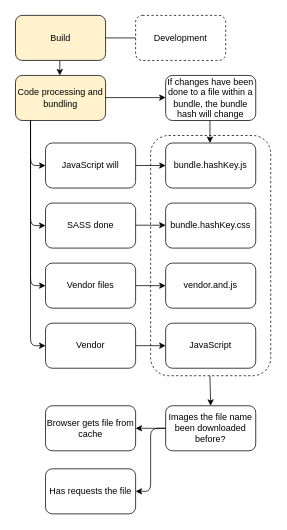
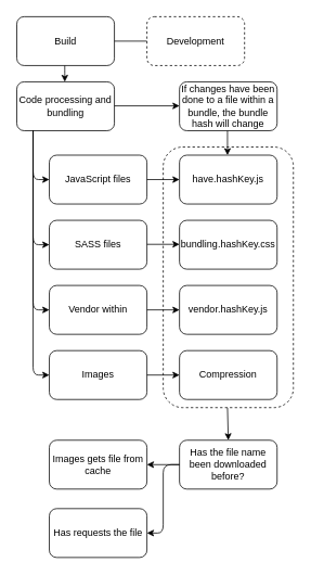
  <mxCell id="0" />
  <mxCell id="1" parent="0" />
- <mxCell id="2" value="Build" style="rounded=1;whiteSpace=wrap;html=1;fillColor=#fff2cc;" vertex="1" parent="1"><mxGeometry x="20" y="20" width="120" height="60" as="geometry" /></mxCell>
- <mxCell id="3" value="JavaScript will" style="rounded=1;whiteSpace=wrap;html=1;" vertex="1" parent="1"><mxGeometry x="60" y="190" width="120" height="60" as="geometry" /></mxCell>
- <mxCell id="4" value="SASS done" style="rounded=1;whiteSpace=wrap;html=1;" vertex="1" parent="1"><mxGeometry x="60" y="270" width="120" height="60" as="geometry" /></mxCell>
- <mxCell id="5" value="Vendor files" style="rounded=1;whiteSpace=wrap;html=1;" vertex="1" parent="1"><mxGeometry x="60" y="350" width="120" height="60" as="geometry" /></mxCell>
+ <mxCell id="2" value="Build" style="rounded=1;whiteSpace=wrap;html=1;" vertex="1" parent="1"><mxGeometry x="20" y="20" width="120" height="60" as="geometry" /></mxCell>
+ <mxCell id="3" value="JavaScript files" style="rounded=1;whiteSpace=wrap;html=1;" vertex="1" parent="1"><mxGeometry x="60" y="190" width="120" height="60" as="geometry" /></mxCell>
+ <mxCell id="4" value="SASS files" style="rounded=1;whiteSpace=wrap;html=1;" vertex="1" parent="1"><mxGeometry x="60" y="270" width="120" height="60" as="geometry" /></mxCell>
+ <mxCell id="5" value="Vendor within" style="rounded=1;whiteSpace=wrap;html=1;" vertex="1" parent="1"><mxGeometry x="60" y="350" width="120" height="60" as="geometry" /></mxCell>
  <mxCell id="6" value="Development" style="rounded=1;whiteSpace=wrap;html=1;dashed=1;" vertex="1" parent="1"><mxGeometry x="180" y="20" width="120" height="60" as="geometry" /></mxCell>
- <mxCell id="7" value="Vendor" style="rounded=1;whiteSpace=wrap;html=1;" vertex="1" parent="1"><mxGeometry x="60" y="430" width="120" height="60" as="geometry" /></mxCell>
- <mxCell id="8" value="JavaScript" style="rounded=1;whiteSpace=wrap;html=1;" vertex="1" parent="1"><mxGeometry x="220" y="430" width="120" height="60" as="geometry" /></mxCell>
- <mxCell id="9" value="vendor.and.js" style="rounded=1;whiteSpace=wrap;html=1;" vertex="1" parent="1"><mxGeometry x="220" y="350" width="120" height="60" as="geometry" /></mxCell>
- <mxCell id="10" value="bundle.hashKey.css" style="rounded=1;whiteSpace=wrap;html=1;" vertex="1" parent="1"><mxGeometry x="220" y="270" width="120" height="60" as="geometry" /></mxCell>
- <mxCell id="11" value="bundle.hashKey.js" style="rounded=1;whiteSpace=wrap;html=1;" vertex="1" parent="1"><mxGeometry x="220" y="190" width="120" height="60" as="geometry" /></mxCell>
+ <mxCell id="7" value="Images" style="rounded=1;whiteSpace=wrap;html=1;" vertex="1" parent="1"><mxGeometry x="60" y="430" width="120" height="60" as="geometry" /></mxCell>
+ <mxCell id="8" value="Compression" style="rounded=1;whiteSpace=wrap;html=1;" vertex="1" parent="1"><mxGeometry x="220" y="430" width="120" height="60" as="geometry" /></mxCell>
+ <mxCell id="9" value="vendor.hashKey.js" style="rounded=1;whiteSpace=wrap;html=1;" vertex="1" parent="1"><mxGeometry x="220" y="350" width="120" height="60" as="geometry" /></mxCell>
+ <mxCell id="10" value="bundling.hashKey.css" style="rounded=1;whiteSpace=wrap;html=1;" vertex="1" parent="1"><mxGeometry x="220" y="270" width="120" height="60" as="geometry" /></mxCell>
+ <mxCell id="11" value="have.hashKey.js" style="rounded=1;whiteSpace=wrap;html=1;" vertex="1" parent="1"><mxGeometry x="220" y="190" width="120" height="60" as="geometry" /></mxCell>
  <mxCell id="12" value="" style="rounded=1;whiteSpace=wrap;html=1;fillColor=none;dashed=1;" vertex="1" parent="1"><mxGeometry x="200" y="180" width="160" height="320" as="geometry" /></mxCell>
- <mxCell id="13" value="Images the file name been downloaded before?" style="rounded=1;whiteSpace=wrap;html=1;fillColor=#ffffff;" vertex="1" parent="1"><mxGeometry x="220" y="540" width="120" height="60" as="geometry" /></mxCell>
- <mxCell id="14" value="Browser gets file from cache" style="rounded=1;whiteSpace=wrap;html=1;fillColor=#ffffff;" vertex="1" parent="1"><mxGeometry x="60" y="540" width="120" height="60" as="geometry" /></mxCell>
+ <mxCell id="13" value="Has the file name been downloaded before?" style="rounded=1;whiteSpace=wrap;html=1;fillColor=#ffffff;" vertex="1" parent="1"><mxGeometry x="220" y="540" width="120" height="60" as="geometry" /></mxCell>
+ <mxCell id="14" value="Images gets file from cache" style="rounded=1;whiteSpace=wrap;html=1;fillColor=#ffffff;" vertex="1" parent="1"><mxGeometry x="60" y="540" width="120" height="60" as="geometry" /></mxCell>
  <mxCell id="15" value="Has requests the file" style="rounded=1;whiteSpace=wrap;html=1;fillColor=#ffffff;" vertex="1" parent="1"><mxGeometry x="60" y="624" width="120" height="60" as="geometry" /></mxCell>
- <mxCell id="16" value="Code processing and bundling" style="rounded=1;whiteSpace=wrap;html=1;fillColor=#fff2cc;" vertex="1" parent="1"><mxGeometry x="20" y="100" width="120" height="60" as="geometry" /></mxCell>
+ <mxCell id="16" value="Code processing and bundling" style="rounded=1;whiteSpace=wrap;html=1;fillColor=#ffffff;" vertex="1" parent="1"><mxGeometry x="20" y="100" width="120" height="60" as="geometry" /></mxCell>
  <mxCell id="17" value="" style="endArrow=none;html=1;entryX=1;entryY=0.5;entryDx=0;entryDy=0;exitX=0;exitY=0.5;exitDx=0;exitDy=0;" edge="1" parent="1" source="6" target="2"><mxGeometry width="50" height="50" relative="1" as="geometry"><mxPoint x="160" y="75" as="sourcePoint" /><mxPoint x="210" y="25" as="targetPoint" /></mxGeometry></mxCell>
  <mxCell id="18" value="" style="endArrow=classic;html=1;" edge="1" parent="1"><mxGeometry width="50" height="50" relative="1" as="geometry"><mxPoint x="79" y="80" as="sourcePoint" /><mxPoint x="79" y="100" as="targetPoint" /><Array as="points"><mxPoint x="79" y="90" /></Array></mxGeometry></mxCell>
  <mxCell id="19" value="" style="endArrow=classic;html=1;entryX=0;entryY=0.5;entryDx=0;entryDy=0;" edge="1" parent="1" target="3"><mxGeometry width="50" height="50" relative="1" as="geometry"><mxPoint x="40" y="160" as="sourcePoint" /><mxPoint x="40" y="220" as="targetPoint" /><Array as="points"><mxPoint x="40" y="220" /></Array></mxGeometry></mxCell>
  <mxCell id="20" value="" style="endArrow=classic;html=1;entryX=0;entryY=0.5;entryDx=0;entryDy=0;" edge="1" parent="1" target="4"><mxGeometry width="50" height="50" relative="1" as="geometry"><mxPoint x="40" y="160" as="sourcePoint" /><mxPoint x="40" y="230" as="targetPoint" /><Array as="points"><mxPoint x="40" y="300" /></Array></mxGeometry></mxCell>
  <mxCell id="21" value="" style="endArrow=classic;html=1;entryX=0;entryY=0.5;entryDx=0;entryDy=0;" edge="1" parent="1" target="5"><mxGeometry width="50" height="50" relative="1" as="geometry"><mxPoint x="40" y="160" as="sourcePoint" /><mxPoint x="40" y="400" as="targetPoint" /><Array as="points"><mxPoint x="40" y="380" /></Array></mxGeometry></mxCell>
  <mxCell id="22" value="" style="endArrow=classic;html=1;entryX=0;entryY=0.5;entryDx=0;entryDy=0;" edge="1" parent="1" target="7"><mxGeometry width="50" height="50" relative="1" as="geometry"><mxPoint x="40" y="160" as="sourcePoint" /><mxPoint x="40" y="410" as="targetPoint" /><Array as="points"><mxPoint x="40" y="460" /></Array></mxGeometry></mxCell>
  <mxCell id="23" value="If changes have been done to a file within a bundle, the bundle hash will change" style="rounded=1;whiteSpace=wrap;html=1;fillColor=#ffffff;" vertex="1" parent="1"><mxGeometry x="220" y="100" width="120" height="60" as="geometry" /></mxCell>
  <mxCell id="24" value="" style="endArrow=classic;html=1;" edge="1" parent="1"><mxGeometry width="50" height="50" relative="1" as="geometry"><mxPoint x="140" y="129.5" as="sourcePoint" /><mxPoint x="220" y="129.5" as="targetPoint" /></mxGeometry></mxCell>
  <mxCell id="25" value="" style="endArrow=classic;html=1;" edge="1" parent="1"><mxGeometry width="50" height="50" relative="1" as="geometry"><mxPoint x="279" y="160" as="sourcePoint" /><mxPoint x="279" y="190" as="targetPoint" /></mxGeometry></mxCell>
  <mxCell id="26" value="" style="endArrow=classic;html=1;" edge="1" parent="1"><mxGeometry width="50" height="50" relative="1" as="geometry"><mxPoint x="180" y="460" as="sourcePoint" /><mxPoint x="220" y="460" as="targetPoint" /></mxGeometry></mxCell>
  <mxCell id="27" value="" style="endArrow=classic;html=1;" edge="1" parent="1"><mxGeometry width="50" height="50" relative="1" as="geometry"><mxPoint x="180" y="380" as="sourcePoint" /><mxPoint x="220" y="380" as="targetPoint" /></mxGeometry></mxCell>
  <mxCell id="28" value="" style="endArrow=classic;html=1;" edge="1" parent="1"><mxGeometry width="50" height="50" relative="1" as="geometry"><mxPoint x="180" y="299.5" as="sourcePoint" /><mxPoint x="220" y="299.5" as="targetPoint" /></mxGeometry></mxCell>
  <mxCell id="29" value="" style="endArrow=classic;html=1;" edge="1" parent="1"><mxGeometry width="50" height="50" relative="1" as="geometry"><mxPoint x="180" y="220" as="sourcePoint" /><mxPoint x="220" y="220" as="targetPoint" /></mxGeometry></mxCell>
  <mxCell id="30" value="" style="endArrow=classic;html=1;entryX=1;entryY=0.5;entryDx=0;entryDy=0;" edge="1" parent="1" target="15"><mxGeometry width="50" height="50" relative="1" as="geometry"><mxPoint x="220" y="570" as="sourcePoint" /><mxPoint x="160" y="630" as="targetPoint" /><Array as="points"><mxPoint x="200" y="570" /><mxPoint x="200" y="654" /></Array></mxGeometry></mxCell>
  <mxCell id="31" value="" style="endArrow=classic;html=1;" edge="1" parent="1"><mxGeometry width="50" height="50" relative="1" as="geometry"><mxPoint x="220" y="570" as="sourcePoint" /><mxPoint x="180" y="570" as="targetPoint" /></mxGeometry></mxCell>
  <mxCell id="32" value="" style="endArrow=classic;html=1;entryX=0.5;entryY=0;entryDx=0;entryDy=0;" edge="1" parent="1" target="13"><mxGeometry width="50" height="50" relative="1" as="geometry"><mxPoint x="279" y="500" as="sourcePoint" /><mxPoint x="279" y="530" as="targetPoint" /></mxGeometry></mxCell>
